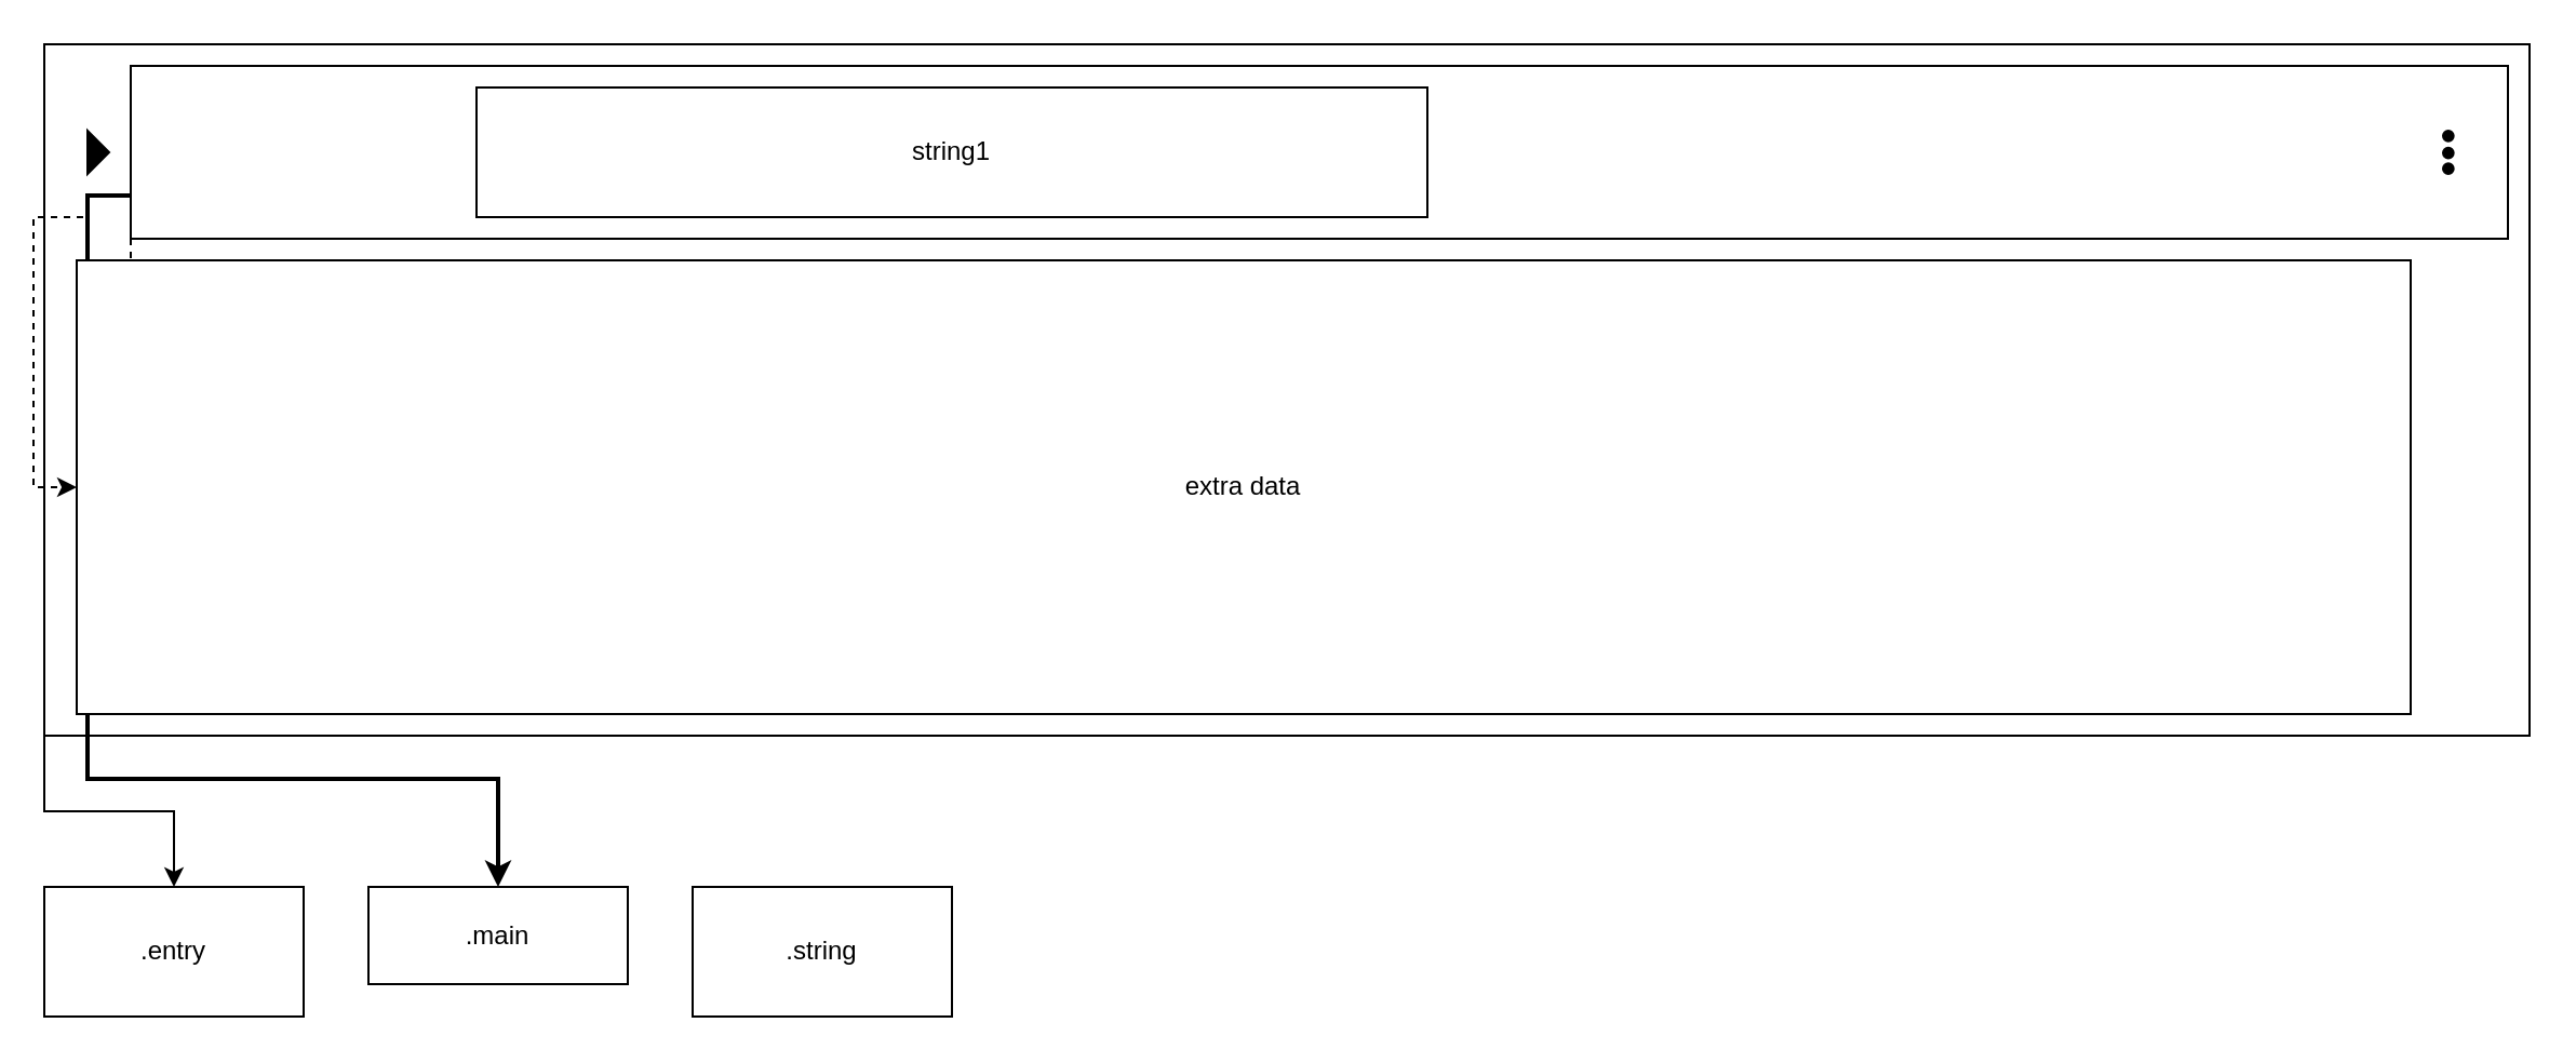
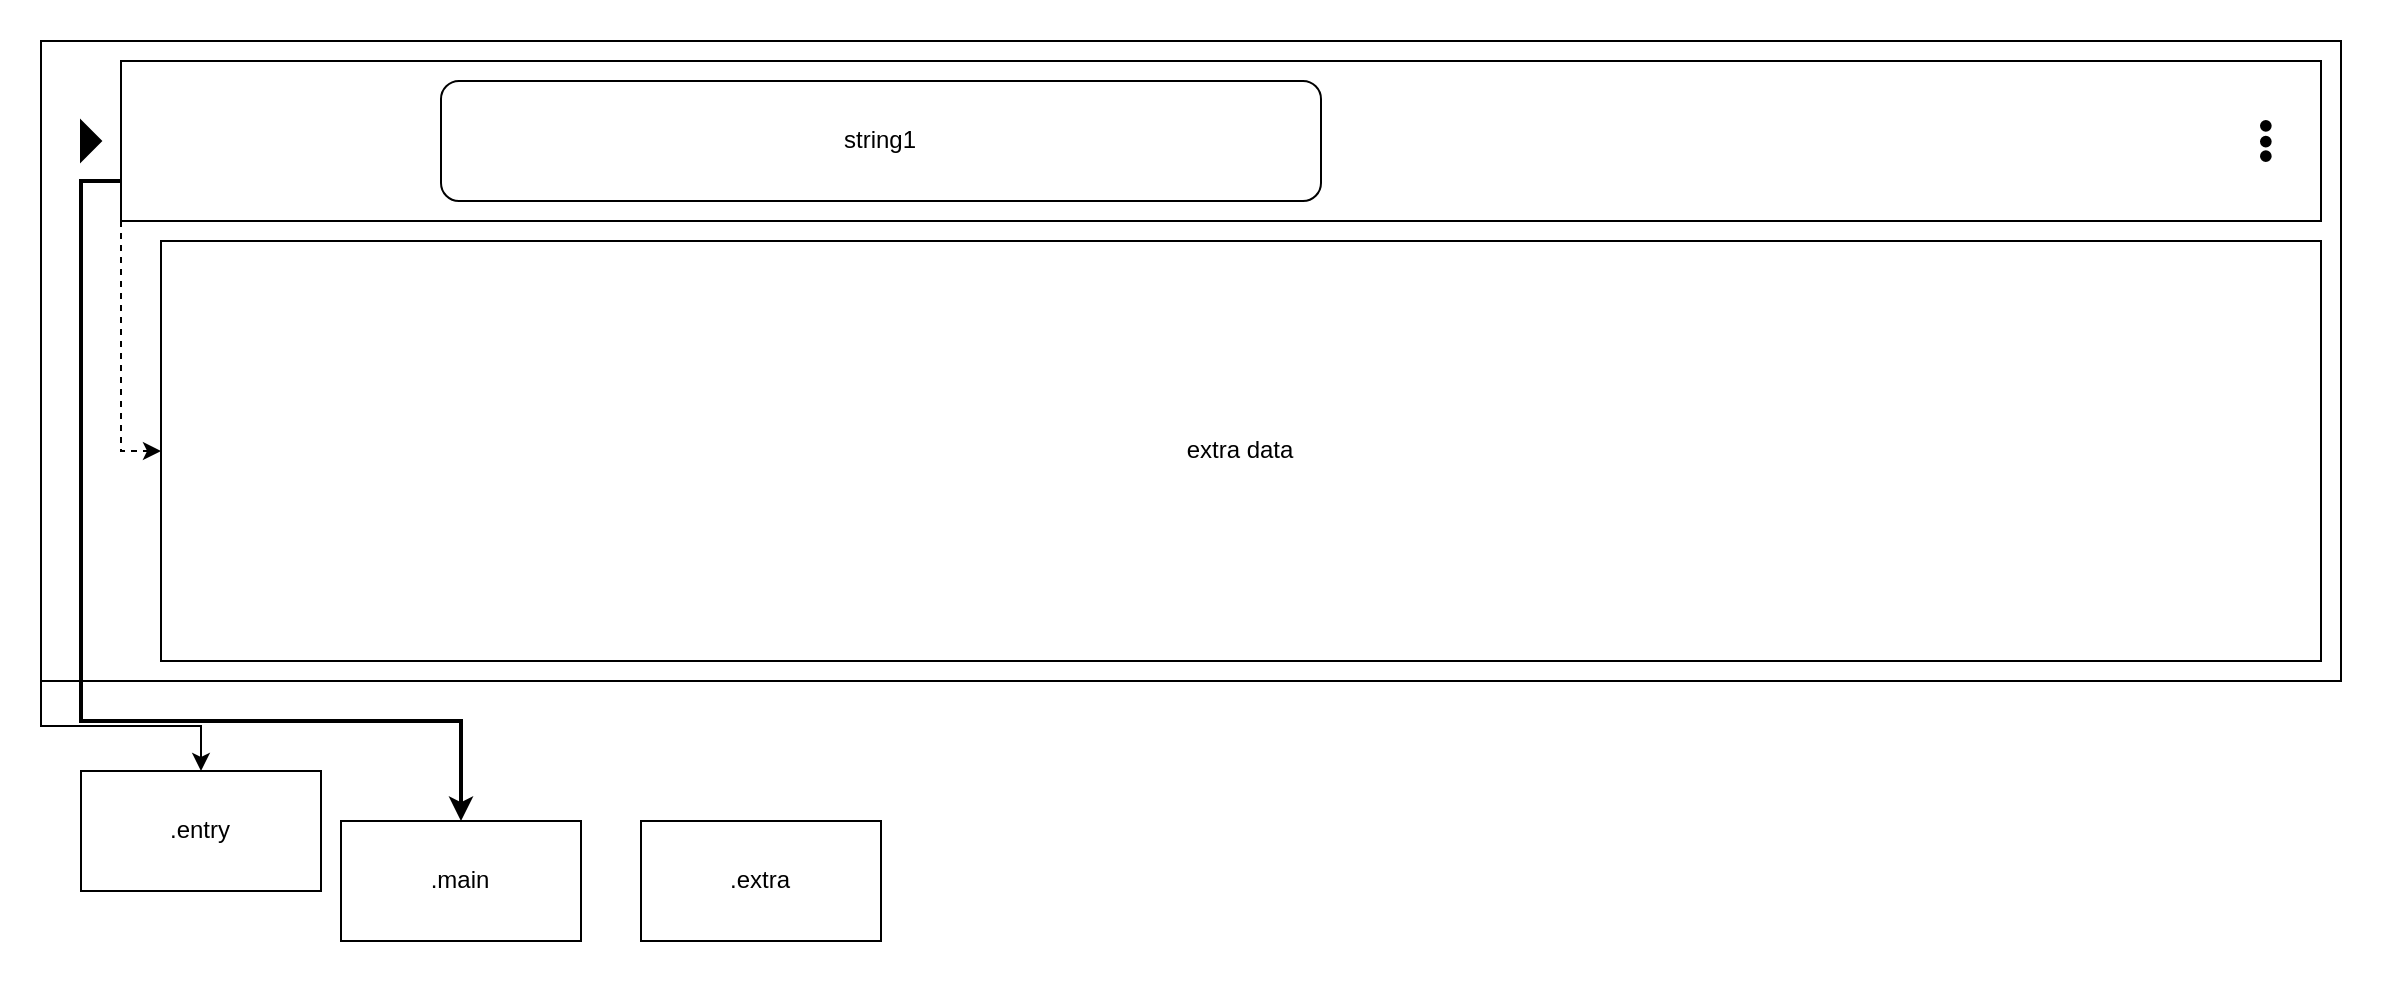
  <mxCell id="0" />
  <mxCell id="1" parent="0" />
  <mxCell id="2" style="edgeStyle=orthogonalEdgeStyle;rounded=0;orthogonalLoop=1;jettySize=auto;html=1;exitX=0;exitY=1;exitDx=0;exitDy=0;" parent="1" source="3" target="14" edge="1"><mxGeometry relative="1" as="geometry" /></mxCell>
  <mxCell id="3" value="" style="rounded=0;whiteSpace=wrap;html=1;fillColor=default;" parent="1" vertex="1"><mxGeometry x="20" y="20" width="1150" height="320" as="geometry" /></mxCell>
  <mxCell id="4" style="edgeStyle=orthogonalEdgeStyle;rounded=0;orthogonalLoop=1;jettySize=auto;html=1;exitX=0;exitY=1;exitDx=0;exitDy=0;entryX=0;entryY=0.5;entryDx=0;entryDy=0;strokeWidth=1;dashed=1;" parent="1" source="6" target="8" edge="1"><mxGeometry relative="1" as="geometry" /></mxCell>
  <mxCell id="5" style="edgeStyle=orthogonalEdgeStyle;rounded=0;orthogonalLoop=1;jettySize=auto;html=1;exitX=0;exitY=0.75;exitDx=0;exitDy=0;entryX=0.5;entryY=0;entryDx=0;entryDy=0;fontColor=#FFFFFF;strokeWidth=2;" parent="1" source="6" target="15" edge="1"><mxGeometry relative="1" as="geometry"><Array as="points"><mxPoint x="40" y="90" /><mxPoint x="40" y="360" /><mxPoint x="230" y="360" /></Array></mxGeometry></mxCell>
  <mxCell id="6" value="" style="rounded=0;whiteSpace=wrap;html=1;fillColor=default;" parent="1" vertex="1"><mxGeometry x="60" y="30" width="1100" height="80" as="geometry" /></mxCell>
- <mxCell id="7" value="string1" style="rounded=0;whiteSpace=wrap;html=1;fillColor=default;" parent="1" vertex="1"><mxGeometry x="220" y="40" width="440" height="60" as="geometry" /></mxCell>
- <mxCell id="8" value="extra data" style="rounded=0;whiteSpace=wrap;html=1;fillColor=default;" parent="1" vertex="1"><mxGeometry x="35" y="120" width="1080" height="210" as="geometry" /></mxCell>
+ <mxCell id="7" value="string1" style="whiteSpace=wrap;html=1;fillColor=default;rounded=1;" parent="1" vertex="1"><mxGeometry x="220" y="40" width="440" height="60" as="geometry" /></mxCell>
+ <mxCell id="8" value="extra data" style="rounded=0;whiteSpace=wrap;html=1;fillColor=default;" parent="1" vertex="1"><mxGeometry x="80" y="120" width="1080" height="210" as="geometry" /></mxCell>
  <mxCell id="9" value="" style="triangle;whiteSpace=wrap;html=1;fillColor=#000000;" parent="1" vertex="1"><mxGeometry x="40" y="60" width="10" height="20" as="geometry" /></mxCell>
  <mxCell id="10" value="" style="group" parent="1" vertex="1" connectable="0"><mxGeometry x="1130" y="60" width="40" height="20" as="geometry" /></mxCell>
  <mxCell id="11" value="" style="ellipse;whiteSpace=wrap;html=1;aspect=fixed;fillColor=#000000;" parent="10" vertex="1"><mxGeometry width="4.848" height="4.848" as="geometry" /></mxCell>
  <mxCell id="12" value="" style="ellipse;whiteSpace=wrap;html=1;aspect=fixed;fillColor=#000000;" parent="10" vertex="1"><mxGeometry y="7.879" width="4.848" height="4.848" as="geometry" /></mxCell>
  <mxCell id="13" value="" style="ellipse;whiteSpace=wrap;html=1;aspect=fixed;fillColor=#000000;" parent="10" vertex="1"><mxGeometry y="15.152" width="4.848" height="4.848" as="geometry" /></mxCell>
- <mxCell id="14" value=".entry" style="rounded=0;whiteSpace=wrap;html=1;" parent="1" vertex="1"><mxGeometry x="20" y="410" width="120" height="60" as="geometry" /></mxCell>
- <mxCell id="15" value=".main" style="rounded=0;whiteSpace=wrap;html=1;" parent="1" vertex="1"><mxGeometry x="170" y="410" width="120" height="45" as="geometry" /></mxCell>
- <mxCell id="16" value=".string" style="rounded=0;whiteSpace=wrap;html=1;" parent="1" vertex="1"><mxGeometry x="320" y="410" width="120" height="60" as="geometry" /></mxCell>
+ <mxCell id="14" value=".entry" style="rounded=0;whiteSpace=wrap;html=1;" parent="1" vertex="1"><mxGeometry x="40" y="385" width="120" height="60" as="geometry" /></mxCell>
+ <mxCell id="15" value=".main" style="rounded=0;whiteSpace=wrap;html=1;" parent="1" vertex="1"><mxGeometry x="170" y="410" width="120" height="60" as="geometry" /></mxCell>
+ <mxCell id="16" value=".extra" style="rounded=0;whiteSpace=wrap;html=1;" parent="1" vertex="1"><mxGeometry x="320" y="410" width="120" height="60" as="geometry" /></mxCell>
